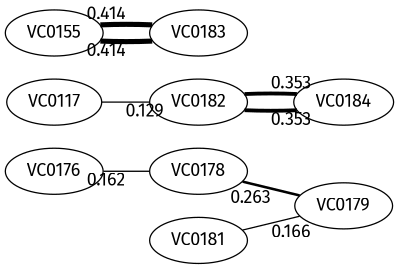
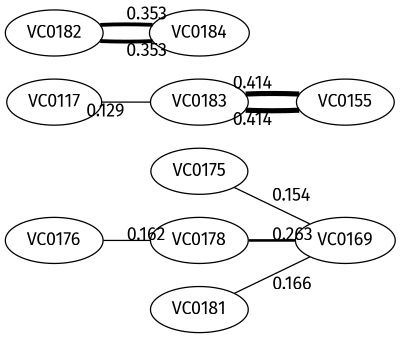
  digraph {
    fontname="Fira Sans"
    rankdir=LR
    node [fontname="Fira Sans"]
    edge [dir=none fontname="Fira Sans" penwidth=1 xlabel=0.353]
-   VC0179
+   VC0175
+   VC0179 [label=VC0169]
    VC0176
    VC0178
    n5 [label=VC0117]
    VC0182
    VC0184
    VC0181
    n9 [label=VC0155]
    VC0183
+   VC0175 -> VC0179 [xlabel=0.154]
    VC0176 -> VC0178 [xlabel=0.162]
    VC0178 -> VC0179 [penwidth=2 xlabel=0.263]
-   n5 -> VC0182 [xlabel=0.129]
+   n5 -> VC0183 [xlabel=0.129]
    VC0182 -> VC0184 [penwidth=3]
    VC0184 -> VC0182 [penwidth=3]
    VC0181 -> VC0179 [xlabel=0.166]
    n9 -> VC0183 [penwidth=4 xlabel=0.414]
    VC0183 -> n9 [penwidth=4 xlabel=0.414]
  }
